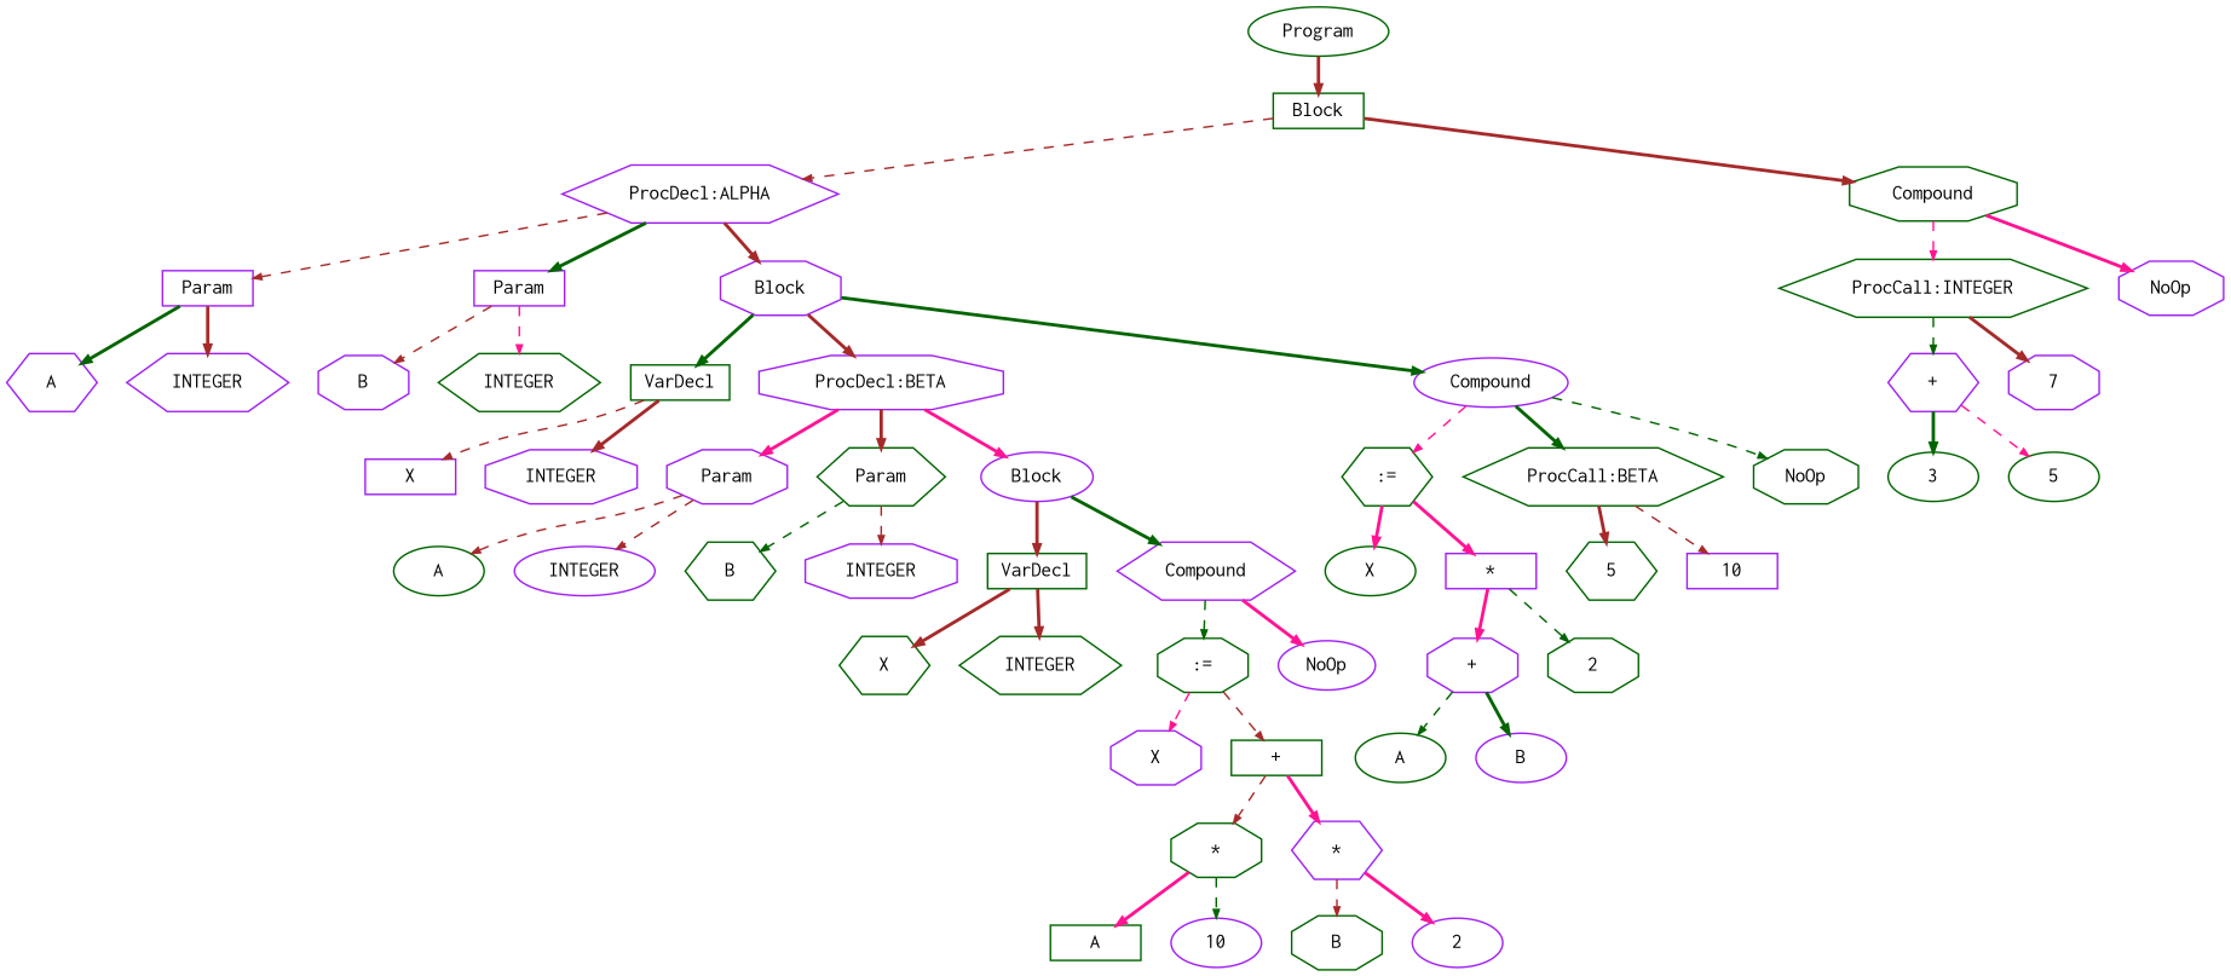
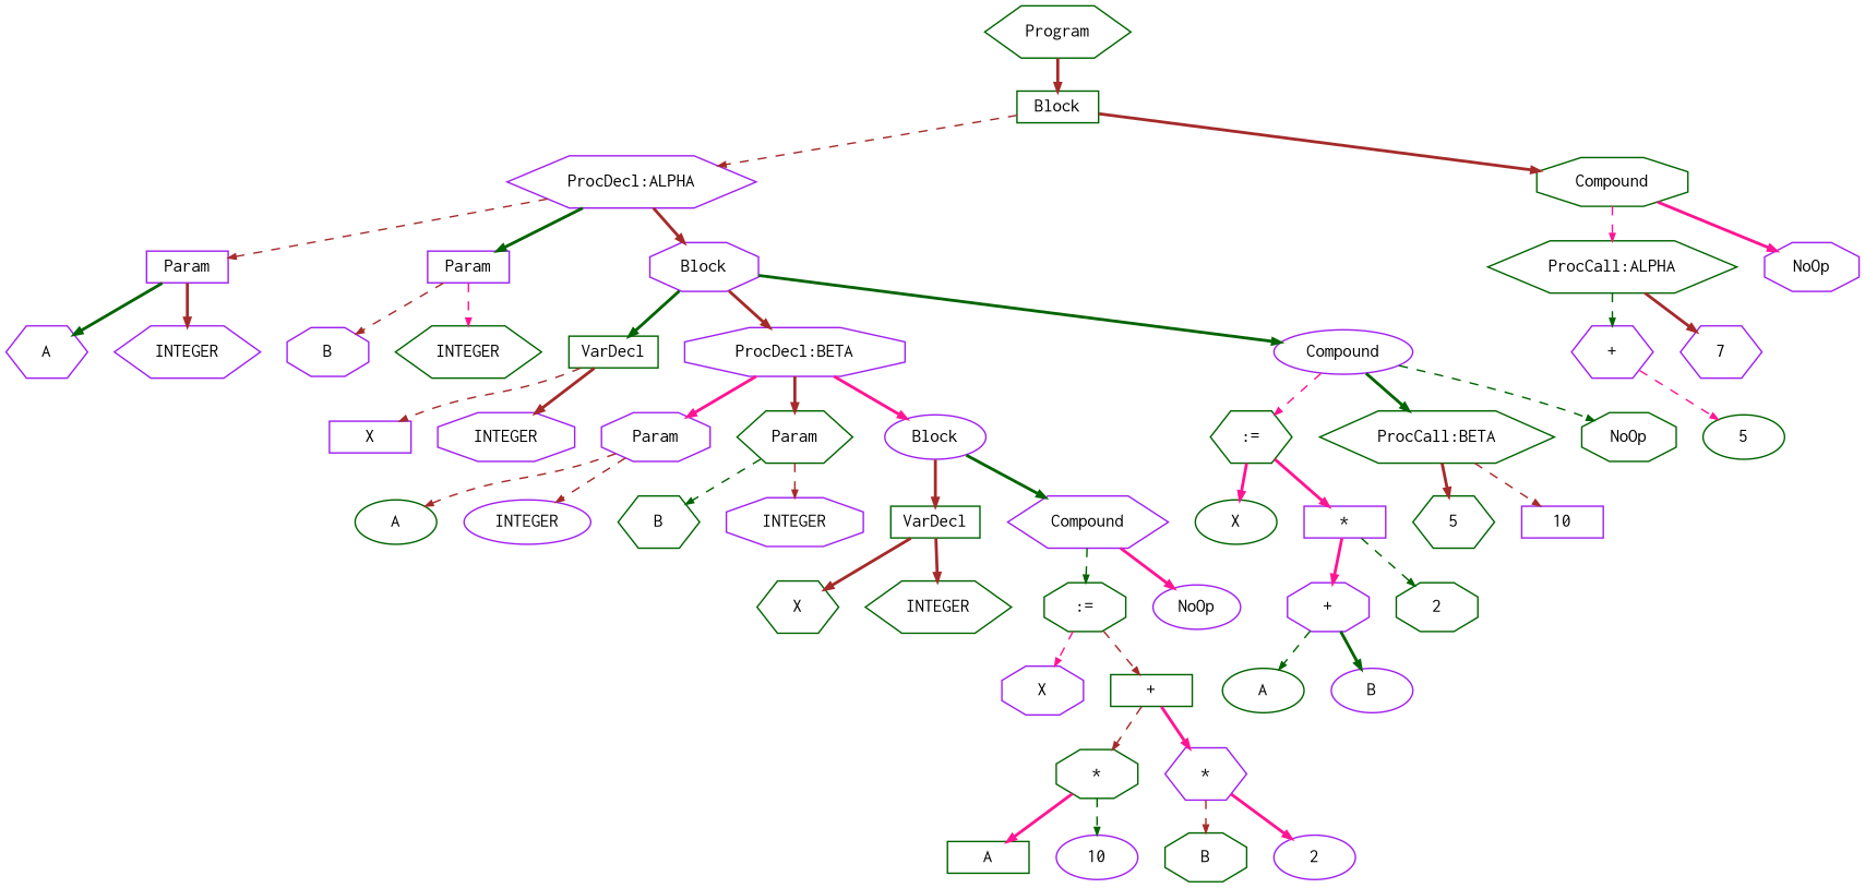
  digraph {
    ranksep=.3
    node [color=purple fontname=Courier fontsize=12 shape=hexagon]
    edge [arrowsize=.5 color=brown style=bold]
-   n1 [color=darkgreen height=.1 label=Program shape=ellipse]
+   n1 [color=darkgreen height=.1 label=Program]
    n2 [color=darkgreen height=.1 label=Block shape=box]
    n3 [height=.1 label="ProcDecl:ALPHA"]
    n4 [color=darkgreen height=.1 label=Compound shape=octagon]
    n5 [height=.1 label=Param shape=box]
    n6 [height=.1 label=Param shape=box]
    n7 [height=.1 label=Block shape=octagon]
-   n8 [color=darkgreen height=.1 label="ProcCall:INTEGER"]
+   n8 [color=darkgreen height=.1 label="ProcCall:ALPHA"]
    n9 [height=.1 label=NoOp shape=octagon]
    n10 [height=.1 label=A]
    n11 [height=.1 label=INTEGER]
    n12 [height=.1 label=B shape=octagon]
    n13 [color=darkgreen height=.1 label=INTEGER]
    n14 [color=darkgreen height=.1 label=VarDecl shape=box]
    n15 [height=.1 label="ProcDecl:BETA" shape=octagon]
    n16 [height=.1 label=Compound shape=ellipse]
    n17 [height=.1 label=X shape=box]
    n18 [height=.1 label=INTEGER shape=octagon]
    n19 [height=.1 label=Param shape=octagon]
    n20 [color=darkgreen height=.1 label=Param]
    n21 [height=.1 label=Block shape=ellipse]
    n22 [color=darkgreen height=.1 label=":="]
    n23 [color=darkgreen height=.1 label="ProcCall:BETA"]
    n24 [color=darkgreen height=.1 label=NoOp shape=octagon]
    n25 [color=darkgreen height=.1 label=A shape=ellipse]
    n26 [height=.1 label=INTEGER shape=ellipse]
    n27 [color=darkgreen height=.1 label=B]
    n28 [height=.1 label=INTEGER shape=octagon]
    n29 [color=darkgreen height=.1 label=VarDecl shape=box]
    n30 [height=.1 label=Compound]
    n31 [color=darkgreen height=.1 label=X]
    n32 [color=darkgreen height=.1 label=INTEGER]
    n33 [color=darkgreen height=.1 label=":=" shape=octagon]
    n34 [height=.1 label=NoOp shape=ellipse]
    n35 [height=.1 label=X shape=octagon]
    n36 [color=darkgreen height=.1 label="+" shape=box]
    n37 [color=darkgreen height=.1 label="*" shape=octagon]
    n38 [height=.1 label="*"]
    n39 [color=darkgreen height=.1 label=A shape=box]
    n40 [height=.1 label=10 shape=ellipse]
    n41 [color=darkgreen height=.1 label=B shape=octagon]
    n42 [height=.1 label=2 shape=ellipse]
    n43 [color=darkgreen height=.1 label=X shape=ellipse]
    n44 [height=.1 label="*" shape=box]
    n45 [color=darkgreen height=.1 label=5]
    n46 [height=.1 label=10 shape=box]
    n47 [height=.1 label="+" shape=octagon]
    n48 [color=darkgreen height=.1 label=2 shape=octagon]
    n49 [color=darkgreen height=.1 label=A shape=ellipse]
    n50 [height=.1 label=B shape=ellipse]
    n51 [height=.1 label="+"]
-   n52 [height=.1 label=7 shape=octagon]
-   n53 [color=darkgreen height=.1 label=3 shape=ellipse]
+   n52 [height=.1 label=7]
    n54 [color=darkgreen height=.1 label=5 shape=ellipse]
    n1 -> n2
    n2 -> n3 [style=dashed]
    n2 -> n4
    n3 -> n5 [style=dashed]
    n3 -> n6 [color=darkgreen]
    n3 -> n7
    n4 -> n8 [color=deeppink style=dashed]
    n4 -> n9 [color=deeppink]
    n5 -> n10 [color=darkgreen]
    n5 -> n11
    n6 -> n12 [style=dashed]
    n6 -> n13 [color=deeppink style=dashed]
    n7 -> n14 [color=darkgreen]
    n7 -> n15
    n7 -> n16 [color=darkgreen]
    n8 -> n51 [color=darkgreen style=dashed]
    n8 -> n52
    n14 -> n17 [style=dashed]
    n14 -> n18
    n15 -> n19 [color=deeppink]
    n15 -> n20
    n15 -> n21 [color=deeppink]
    n16 -> n22 [color=deeppink style=dashed]
    n16 -> n23 [color=darkgreen]
    n16 -> n24 [color=darkgreen style=dashed]
    n19 -> n25 [style=dashed]
    n19 -> n26 [style=dashed]
    n20 -> n27 [color=darkgreen style=dashed]
    n20 -> n28 [style=dashed]
    n21 -> n29
    n21 -> n30 [color=darkgreen]
    n22 -> n43 [color=deeppink]
    n22 -> n44 [color=deeppink]
    n23 -> n45
    n23 -> n46 [style=dashed]
    n29 -> n31
    n29 -> n32
    n30 -> n33 [color=darkgreen style=dashed]
    n30 -> n34 [color=deeppink]
    n33 -> n35 [color=deeppink style=dashed]
    n33 -> n36 [style=dashed]
    n36 -> n37 [style=dashed]
    n36 -> n38 [color=deeppink]
    n37 -> n39 [color=deeppink]
    n37 -> n40 [color=darkgreen style=dashed]
    n38 -> n41 [style=dashed]
    n38 -> n42 [color=deeppink]
    n44 -> n47 [color=deeppink]
    n44 -> n48 [color=darkgreen style=dashed]
    n47 -> n49 [color=darkgreen style=dashed]
    n47 -> n50 [color=darkgreen]
-   n51 -> n53 [color=darkgreen]
    n51 -> n54 [color=deeppink style=dashed]
  }
